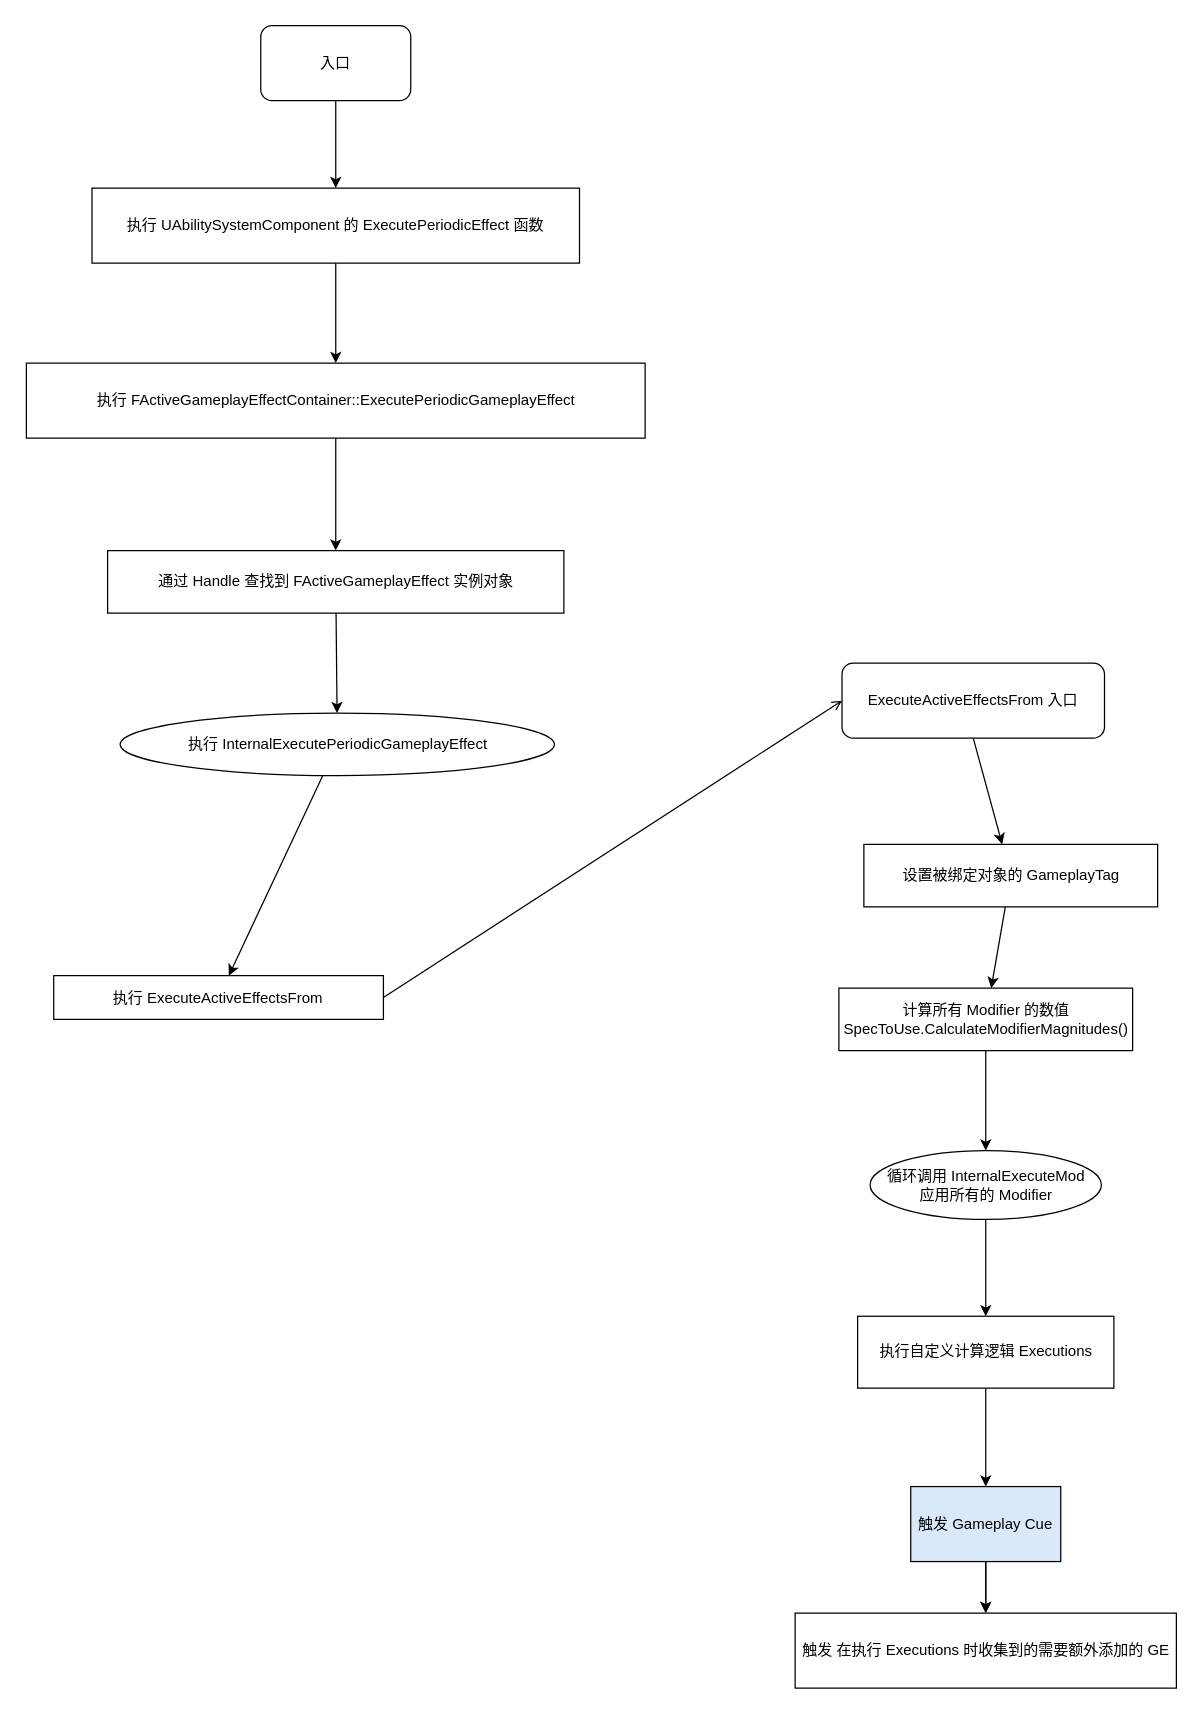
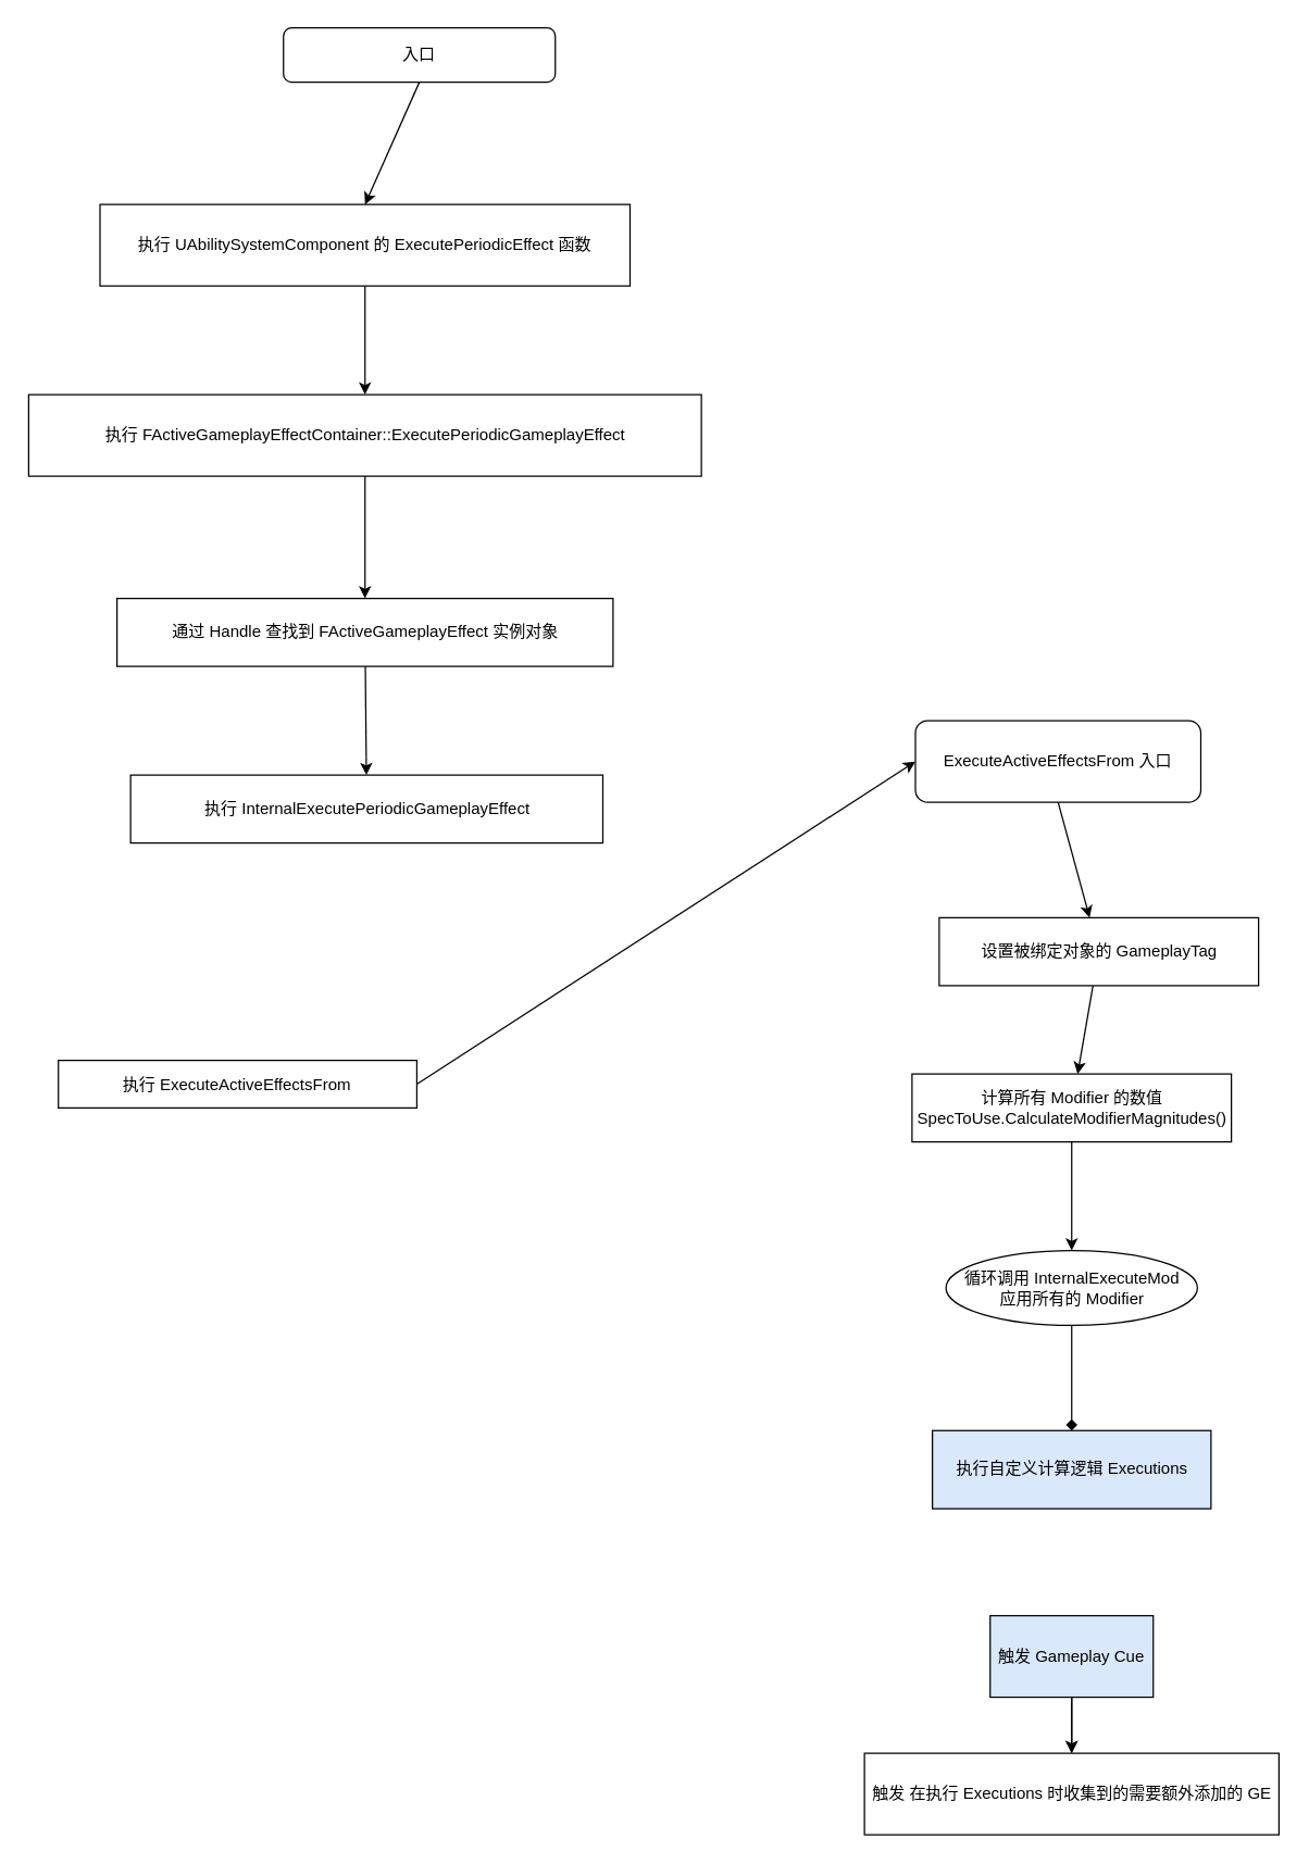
  <mxCell id="0" />
  <mxCell id="1" parent="0" />
  <mxCell id="2" style="edgeStyle=none;html=1;exitX=0.5;exitY=1;exitDx=0;exitDy=0;entryX=0.5;entryY=0;entryDx=0;entryDy=0;" edge="1" parent="1" source="3" target="5"><mxGeometry relative="1" as="geometry" /></mxCell>
- <mxCell id="3" value="入口" style="rounded=1;whiteSpace=wrap;html=1;" vertex="1" parent="1"><mxGeometry x="208" y="20" width="120" height="60" as="geometry" /></mxCell>
+ <mxCell id="3" value="入口" style="rounded=1;whiteSpace=wrap;html=1;" vertex="1" parent="1"><mxGeometry x="208" y="20" width="200" height="40" as="geometry" /></mxCell>
  <mxCell id="4" value="" style="edgeStyle=none;html=1;" edge="1" parent="1" source="5" target="7"><mxGeometry relative="1" as="geometry" /></mxCell>
  <mxCell id="5" value="执行 UAbilitySystemComponent 的&amp;nbsp;ExecutePeriodicEffect 函数" style="rounded=0;whiteSpace=wrap;html=1;" vertex="1" parent="1"><mxGeometry x="73" y="150" width="390" height="60" as="geometry" /></mxCell>
  <mxCell id="6" value="" style="edgeStyle=none;html=1;" edge="1" parent="1" source="7" target="9"><mxGeometry relative="1" as="geometry" /></mxCell>
  <mxCell id="7" value="执行 FActiveGameplayEffectContainer::ExecutePeriodicGameplayEffect" style="whiteSpace=wrap;html=1;rounded=0;" vertex="1" parent="1"><mxGeometry x="20.5" y="290" width="495" height="60" as="geometry" /></mxCell>
  <mxCell id="8" value="" style="edgeStyle=none;html=1;" edge="1" parent="1" source="9" target="11"><mxGeometry relative="1" as="geometry" /></mxCell>
  <mxCell id="9" value="通过 Handle 查找到&amp;nbsp;FActiveGameplayEffect 实例对象" style="whiteSpace=wrap;html=1;rounded=0;" vertex="1" parent="1"><mxGeometry x="85.5" y="440" width="365" height="50" as="geometry" /></mxCell>
- <mxCell id="10" value="" style="edgeStyle=none;html=1;" edge="1" parent="1" source="11" target="13"><mxGeometry relative="1" as="geometry" /></mxCell>
- <mxCell id="11" value="执行&amp;nbsp;InternalExecutePeriodicGameplayEffect" style="ellipse;whiteSpace=wrap;html=1;" vertex="1" parent="1"><mxGeometry x="95.5" y="570" width="347.5" height="50" as="geometry" /></mxCell>
- <mxCell id="12" style="edgeStyle=none;html=1;exitX=1;exitY=0.5;exitDx=0;exitDy=0;entryX=0;entryY=0.5;entryDx=0;entryDy=0;endArrow=open;" edge="1" parent="1" source="13" target="15"><mxGeometry relative="1" as="geometry" /></mxCell>
+ <mxCell id="11" value="执行&amp;nbsp;InternalExecutePeriodicGameplayEffect" style="whiteSpace=wrap;html=1;rounded=0;" vertex="1" parent="1"><mxGeometry x="95.5" y="570" width="347.5" height="50" as="geometry" /></mxCell>
+ <mxCell id="12" style="edgeStyle=none;html=1;exitX=1;exitY=0.5;exitDx=0;exitDy=0;entryX=0;entryY=0.5;entryDx=0;entryDy=0;" edge="1" parent="1" source="13" target="15"><mxGeometry relative="1" as="geometry" /></mxCell>
  <mxCell id="13" value="执行&amp;nbsp;ExecuteActiveEffectsFrom" style="whiteSpace=wrap;html=1;rounded=0;" vertex="1" parent="1"><mxGeometry x="42.38" y="780" width="263.75" height="35" as="geometry" /></mxCell>
  <mxCell id="14" style="edgeStyle=none;html=1;exitX=0.5;exitY=1;exitDx=0;exitDy=0;" edge="1" parent="1" source="15" target="17"><mxGeometry relative="1" as="geometry" /></mxCell>
  <mxCell id="15" value="&lt;span style=&quot;color: rgb(0, 0, 0);&quot;&gt;ExecuteActiveEffectsFrom 入口&lt;/span&gt;" style="rounded=1;whiteSpace=wrap;html=1;" vertex="1" parent="1"><mxGeometry x="673" y="530" width="210" height="60" as="geometry" /></mxCell>
  <mxCell id="16" value="" style="edgeStyle=none;html=1;" edge="1" parent="1" source="17" target="19"><mxGeometry relative="1" as="geometry" /></mxCell>
  <mxCell id="17" value="设置被绑定对象的 GameplayTag" style="rounded=0;whiteSpace=wrap;html=1;" vertex="1" parent="1"><mxGeometry x="690.5" y="675" width="235" height="50" as="geometry" /></mxCell>
  <mxCell id="18" value="" style="edgeStyle=none;html=1;" edge="1" parent="1" source="19" target="21"><mxGeometry relative="1" as="geometry" /></mxCell>
  <mxCell id="19" value="计算所有 Modifier 的数值&lt;div&gt;SpecToUse.CalculateModifierMagnitudes()&lt;/div&gt;" style="whiteSpace=wrap;html=1;rounded=0;" vertex="1" parent="1"><mxGeometry x="670.5" y="790" width="235" height="50" as="geometry" /></mxCell>
- <mxCell id="20" value="" style="edgeStyle=none;html=1;" edge="1" parent="1" source="21" target="23"><mxGeometry relative="1" as="geometry" /></mxCell>
+ <mxCell id="20" value="" style="edgeStyle=none;html=1;endArrow=diamond;" edge="1" parent="1" source="21" target="23"><mxGeometry relative="1" as="geometry" /></mxCell>
  <mxCell id="21" value="&lt;div&gt;循环调用&amp;nbsp;InternalExecuteMod&lt;/div&gt;应用所有的 Modifier" style="ellipse;whiteSpace=wrap;html=1;" vertex="1" parent="1"><mxGeometry x="695.5" y="920" width="185" height="55" as="geometry" /></mxCell>
- <mxCell id="22" value="" style="edgeStyle=none;html=1;" edge="1" parent="1" source="23" target="25"><mxGeometry relative="1" as="geometry" /></mxCell>
- <mxCell id="23" value="执行自定义计算逻辑 Executions" style="whiteSpace=wrap;html=1;rounded=0;" vertex="1" parent="1"><mxGeometry x="685.5" y="1052.5" width="205" height="57.5" as="geometry" /></mxCell>
+ <mxCell id="23" value="执行自定义计算逻辑 Executions" style="whiteSpace=wrap;html=1;rounded=0;fillColor=#dae8fc;" vertex="1" parent="1"><mxGeometry x="685.5" y="1052.5" width="205" height="57.5" as="geometry" /></mxCell>
  <mxCell id="24" value="" style="edgeStyle=none;html=1;" edge="1" parent="1" source="25" target="27"><mxGeometry relative="1" as="geometry" /></mxCell>
  <mxCell id="25" value="触发 Gameplay Cue" style="rounded=0;whiteSpace=wrap;html=1;fillColor=#dae8fc;" vertex="1" parent="1"><mxGeometry x="728" y="1188.75" width="120" height="60" as="geometry" /></mxCell>
  <mxCell id="26" value="" style="edgeStyle=none;html=1;" edge="1" parent="1" source="25" target="27"><mxGeometry relative="1" as="geometry"><mxPoint x="788" y="1249" as="sourcePoint" /><mxPoint x="788" y="1400" as="targetPoint" /></mxGeometry></mxCell>
  <mxCell id="27" value="触发 在执行&amp;nbsp;&lt;span style=&quot;color: rgb(0, 0, 0);&quot;&gt;Executions 时收集到的需要额外添加的 GE&lt;/span&gt;" style="whiteSpace=wrap;html=1;rounded=0;" vertex="1" parent="1"><mxGeometry x="635.5" y="1290" width="305" height="60" as="geometry" /></mxCell>
